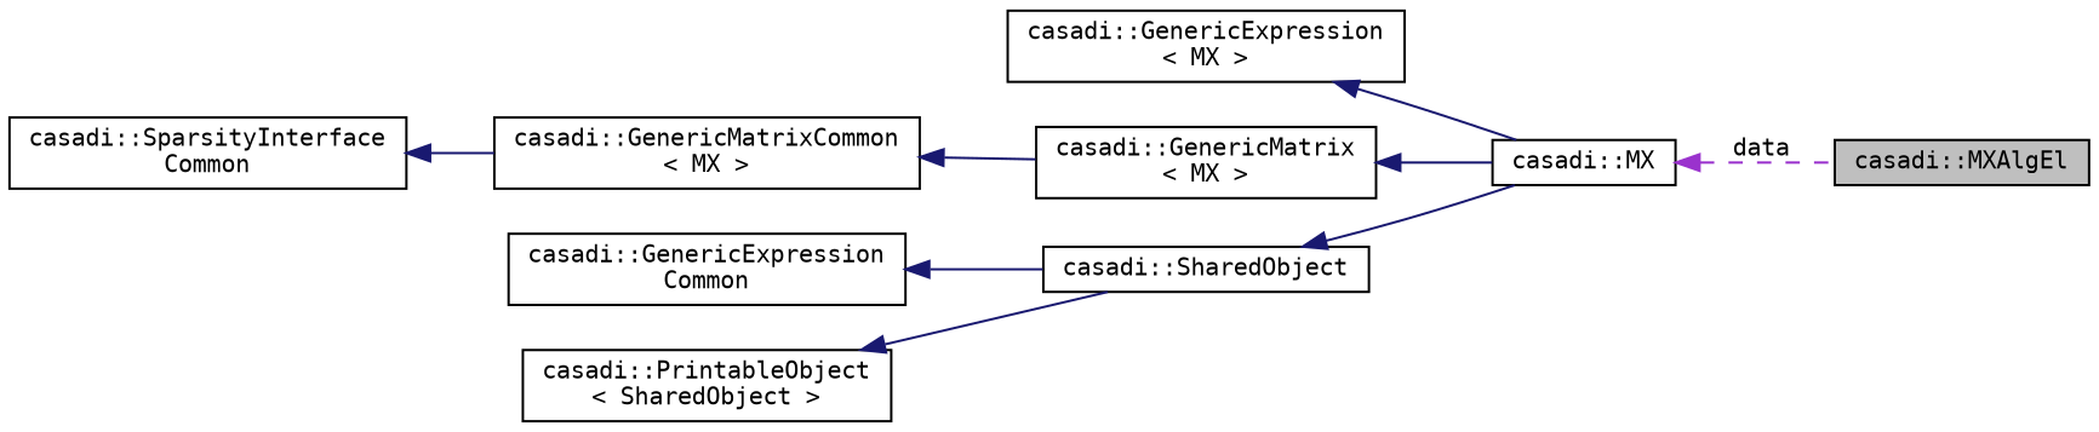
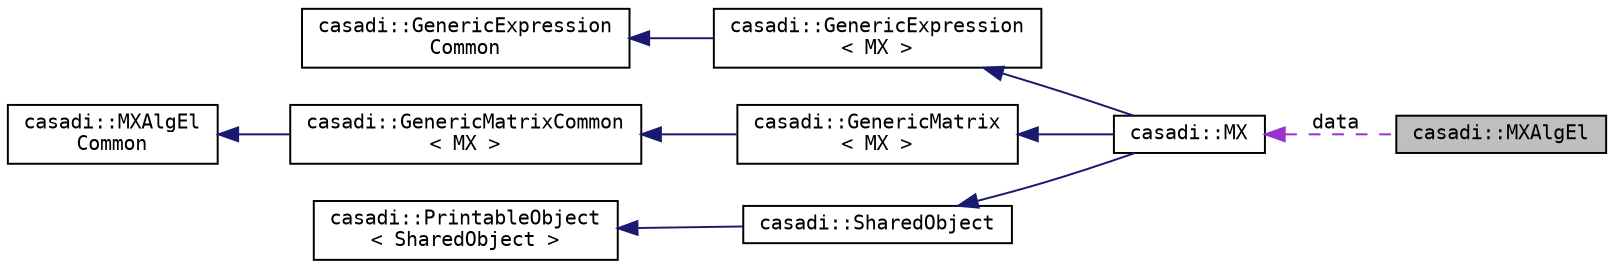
  digraph {
    fontname="DejaVu Sans Mono"
    rankdir=LR
    node [color=black fillcolor=white fontname="DejaVu Sans Mono" fontsize=10 shape=record style=filled]
    edge [color=midnightblue dir=back fontname="DejaVu Sans Mono" fontsize=10 labelfontname="FreeSans.ttf" labelfontsize=10 style=solid]
    n1 [fillcolor=grey75 fontcolor=black height=0.2 label="casadi::MXAlgEl" width=0.4]
    n2 [height=0.2 label="casadi::MX" width=0.4]
    n3 [height=0.2 label="casadi::GenericExpression\l\< MX \>" width=0.4]
    n4 [height=0.2 label="casadi::GenericExpression\lCommon" width=0.4]
    n5 [height=0.2 label="casadi::GenericMatrix\l\< MX \>" width=0.4]
    n6 [height=0.2 label="casadi::GenericMatrixCommon\l\< MX \>" width=0.4]
-   n7 [height=0.2 label="casadi::SparsityInterface\lCommon" width=0.4]
+   n7 [height=0.2 label="casadi::MXAlgEl\lCommon" width=0.4]
    n8 [height=0.2 label="casadi::SharedObject" width=0.4]
    n9 [height=0.2 label="casadi::PrintableObject\l\< SharedObject \>" width=0.4]
    n2 -> n1 [color=darkorchid3 label=" data" style=dashed]
    n3 -> n2
-   n4 -> n8
+   n4 -> n3
    n5 -> n2
    n6 -> n5
    n7 -> n6
    n8 -> n2
    n9 -> n8
  }
